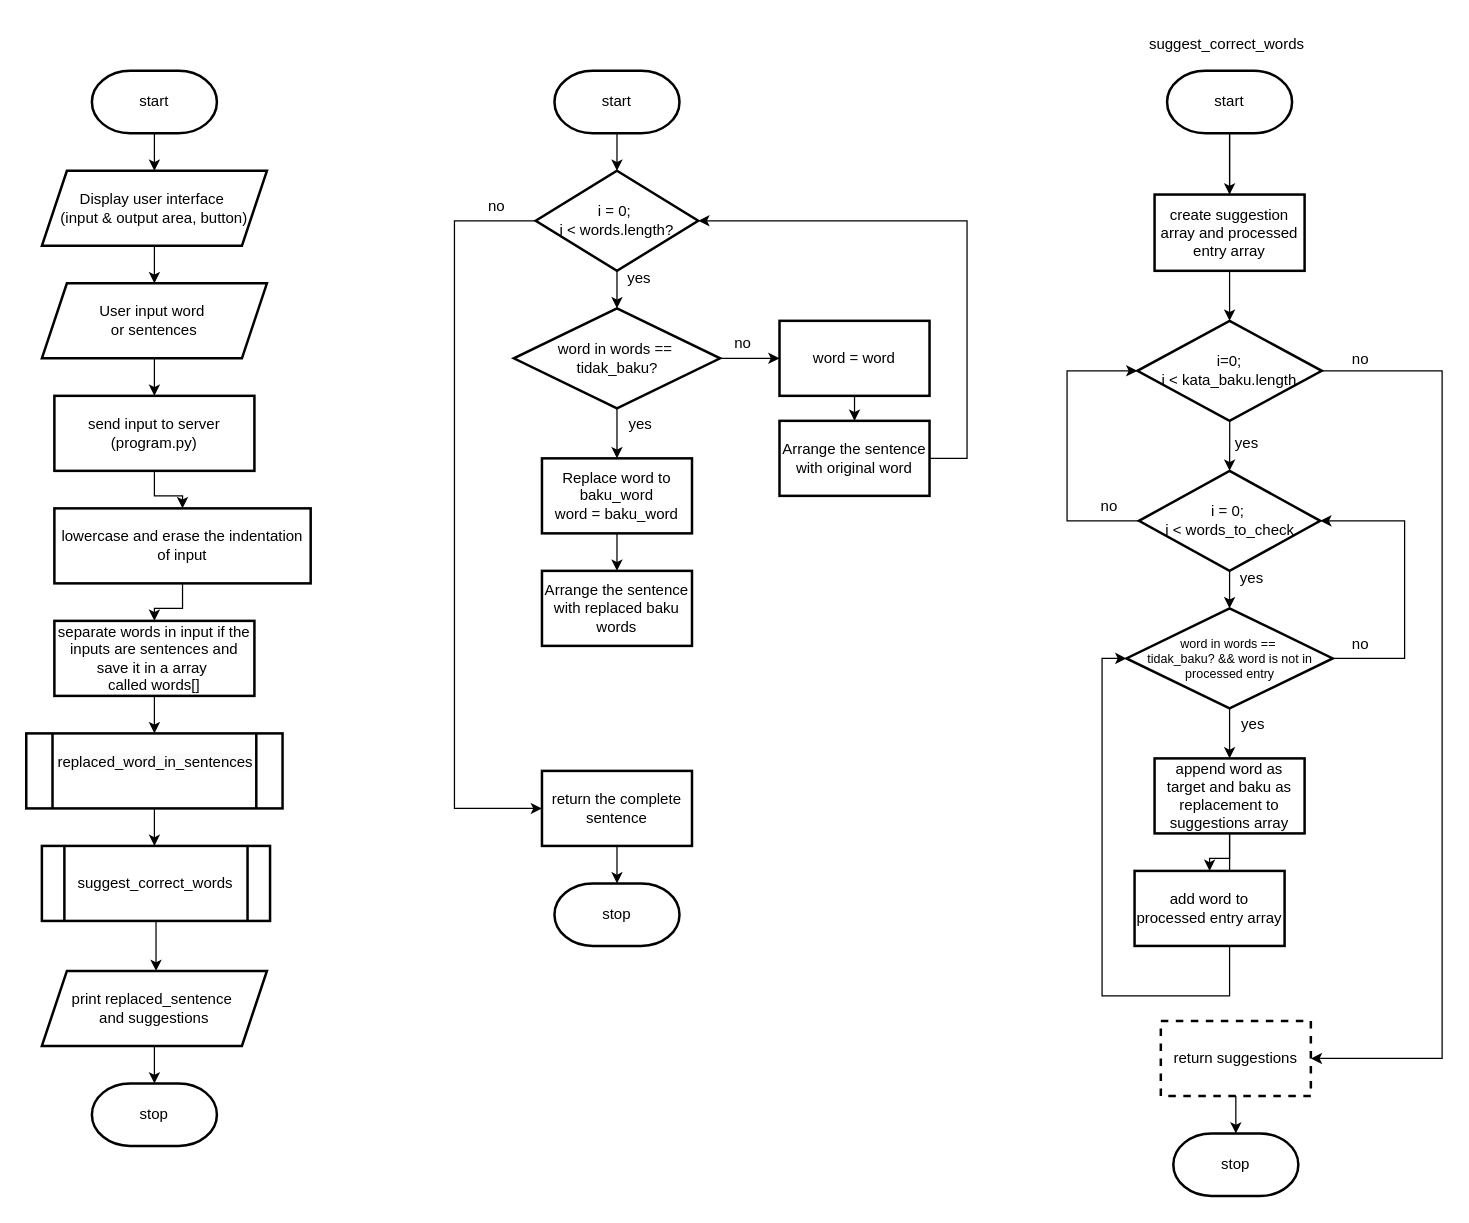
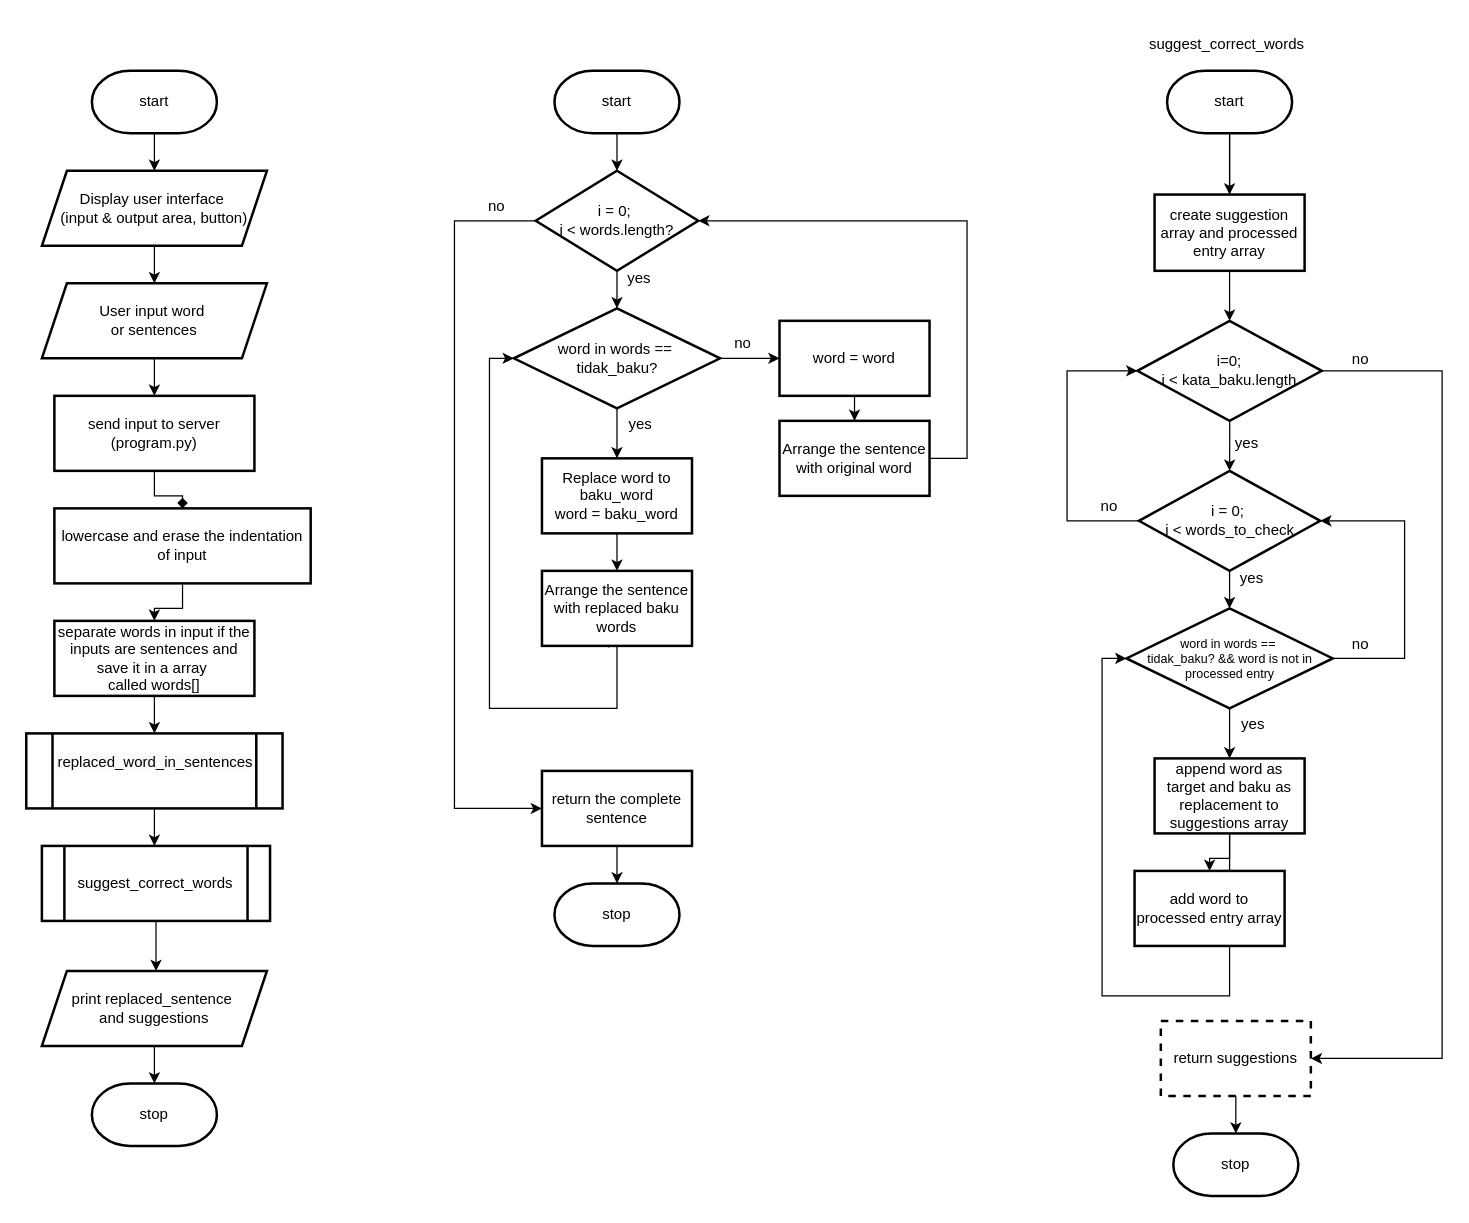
  <mxCell id="0" />
  <mxCell id="1" parent="0" />
  <mxCell id="2" value="" style="edgeStyle=orthogonalEdgeStyle;rounded=0;orthogonalLoop=1;jettySize=auto;html=1;" edge="1" parent="1" source="3" target="5"><mxGeometry relative="1" as="geometry" /></mxCell>
  <mxCell id="3" value="start" style="strokeWidth=2;html=1;shape=mxgraph.flowchart.terminator;whiteSpace=wrap;" vertex="1" parent="1"><mxGeometry x="73" y="56" width="100" height="50" as="geometry" /></mxCell>
  <mxCell id="4" value="" style="edgeStyle=orthogonalEdgeStyle;rounded=0;orthogonalLoop=1;jettySize=auto;html=1;" edge="1" parent="1" source="5" target="7"><mxGeometry relative="1" as="geometry" /></mxCell>
  <mxCell id="5" value="Display user interface&amp;nbsp;&lt;div&gt;(input &amp;amp; output area, button)&lt;/div&gt;" style="shape=parallelogram;perimeter=parallelogramPerimeter;whiteSpace=wrap;html=1;fixedSize=1;strokeWidth=2;" vertex="1" parent="1"><mxGeometry x="33" y="136" width="180" height="60" as="geometry" /></mxCell>
  <mxCell id="6" value="" style="edgeStyle=orthogonalEdgeStyle;rounded=0;orthogonalLoop=1;jettySize=auto;html=1;" edge="1" parent="1" source="7" target="9"><mxGeometry relative="1" as="geometry" /></mxCell>
  <mxCell id="7" value="User input word&amp;nbsp;&lt;div&gt;or sentences&lt;/div&gt;" style="shape=parallelogram;perimeter=parallelogramPerimeter;whiteSpace=wrap;html=1;fixedSize=1;strokeWidth=2;" vertex="1" parent="1"><mxGeometry x="33" y="226" width="180" height="60" as="geometry" /></mxCell>
- <mxCell id="8" value="" style="edgeStyle=orthogonalEdgeStyle;rounded=0;orthogonalLoop=1;jettySize=auto;html=1;" edge="1" parent="1" source="9" target="11"><mxGeometry relative="1" as="geometry" /></mxCell>
+ <mxCell id="8" value="" style="edgeStyle=orthogonalEdgeStyle;rounded=0;orthogonalLoop=1;jettySize=auto;html=1;endArrow=diamond;" edge="1" parent="1" source="9" target="11"><mxGeometry relative="1" as="geometry" /></mxCell>
  <mxCell id="9" value="send input to server (program.py)" style="whiteSpace=wrap;html=1;strokeWidth=2;" vertex="1" parent="1"><mxGeometry x="43" y="316" width="160" height="60" as="geometry" /></mxCell>
  <mxCell id="10" value="" style="edgeStyle=orthogonalEdgeStyle;rounded=0;orthogonalLoop=1;jettySize=auto;html=1;" edge="1" parent="1" source="14"><mxGeometry relative="1" as="geometry"><mxPoint x="123" y="586" as="targetPoint" /></mxGeometry></mxCell>
  <mxCell id="11" value="lowercase and erase the indentation of input" style="whiteSpace=wrap;html=1;strokeWidth=2;" vertex="1" parent="1"><mxGeometry x="43" y="406" width="205" height="60" as="geometry" /></mxCell>
  <mxCell id="12" value="" style="edgeStyle=orthogonalEdgeStyle;rounded=0;orthogonalLoop=1;jettySize=auto;html=1;" edge="1" parent="1"><mxGeometry relative="1" as="geometry"><mxPoint x="123" y="646" as="sourcePoint" /><mxPoint x="123" y="676" as="targetPoint" /></mxGeometry></mxCell>
  <mxCell id="13" value="" style="edgeStyle=orthogonalEdgeStyle;rounded=0;orthogonalLoop=1;jettySize=auto;html=1;" edge="1" parent="1" source="11" target="14"><mxGeometry relative="1" as="geometry"><mxPoint x="123" y="466" as="sourcePoint" /><mxPoint x="123" y="556" as="targetPoint" /></mxGeometry></mxCell>
  <mxCell id="14" value="separate words in input if the inputs are sentences and save it in a array&amp;nbsp;&lt;div&gt;called words[]&lt;/div&gt;" style="whiteSpace=wrap;html=1;strokeWidth=2;" vertex="1" parent="1"><mxGeometry x="43" y="496" width="160" height="60" as="geometry" /></mxCell>
  <mxCell id="15" value="&#10;&lt;span style=&quot;color: rgb(0, 0, 0); font-family: Helvetica; font-size: 12px; font-style: normal; font-variant-ligatures: normal; font-variant-caps: normal; font-weight: 400; letter-spacing: normal; orphans: 2; text-align: center; text-indent: 0px; text-transform: none; widows: 2; word-spacing: 0px; -webkit-text-stroke-width: 0px; white-space: normal; background-color: rgb(251, 251, 251); text-decoration-thickness: initial; text-decoration-style: initial; text-decoration-color: initial; display: inline !important; float: none;&quot;&gt;replaced_word_in_sentences&lt;/span&gt;&#10;&#10;" style="shape=process;whiteSpace=wrap;html=1;backgroundOutline=1;strokeWidth=2;" vertex="1" parent="1"><mxGeometry x="20.5" y="586" width="205" height="60" as="geometry" /></mxCell>
  <mxCell id="16" style="edgeStyle=orthogonalEdgeStyle;rounded=0;orthogonalLoop=1;jettySize=auto;html=1;entryX=0.5;entryY=0;entryDx=0;entryDy=0;" edge="1" parent="1" source="17" target="19"><mxGeometry relative="1" as="geometry" /></mxCell>
  <mxCell id="17" value="start" style="strokeWidth=2;html=1;shape=mxgraph.flowchart.terminator;whiteSpace=wrap;" vertex="1" parent="1"><mxGeometry x="443" y="56" width="100" height="50" as="geometry" /></mxCell>
  <mxCell id="18" value="" style="edgeStyle=orthogonalEdgeStyle;rounded=0;orthogonalLoop=1;jettySize=auto;html=1;" edge="1" parent="1" source="19" target="23"><mxGeometry relative="1" as="geometry" /></mxCell>
  <mxCell id="19" value="i = 0;&amp;nbsp;&lt;div&gt;i &amp;lt; words.length?&lt;/div&gt;" style="rhombus;whiteSpace=wrap;html=1;strokeWidth=2;" vertex="1" parent="1"><mxGeometry x="428" y="136" width="130" height="80" as="geometry" /></mxCell>
  <mxCell id="20" value="" style="edgeStyle=orthogonalEdgeStyle;rounded=0;orthogonalLoop=1;jettySize=auto;html=1;" edge="1" parent="1" source="23" target="25"><mxGeometry relative="1" as="geometry" /></mxCell>
  <mxCell id="21" style="edgeStyle=orthogonalEdgeStyle;rounded=0;orthogonalLoop=1;jettySize=auto;html=1;entryX=0;entryY=0.5;entryDx=0;entryDy=0;exitX=0;exitY=0.5;exitDx=0;exitDy=0;" edge="1" parent="1" source="19" target="34"><mxGeometry relative="1" as="geometry"><mxPoint x="413" y="186" as="sourcePoint" /><Array as="points"><mxPoint x="363" y="176" /><mxPoint x="363" y="646" /></Array></mxGeometry></mxCell>
  <mxCell id="22" value="" style="edgeStyle=orthogonalEdgeStyle;rounded=0;orthogonalLoop=1;jettySize=auto;html=1;" edge="1" parent="1" source="23" target="37"><mxGeometry relative="1" as="geometry" /></mxCell>
  <mxCell id="23" value="word in words ==&amp;nbsp;&lt;div&gt;tidak_baku?&lt;/div&gt;" style="rhombus;whiteSpace=wrap;html=1;strokeWidth=2;" vertex="1" parent="1"><mxGeometry x="410.5" y="246" width="165" height="80" as="geometry" /></mxCell>
  <mxCell id="24" value="" style="edgeStyle=orthogonalEdgeStyle;rounded=0;orthogonalLoop=1;jettySize=auto;html=1;" edge="1" parent="1" source="25" target="26"><mxGeometry relative="1" as="geometry" /></mxCell>
  <mxCell id="25" value="Replace word to baku_word&lt;div&gt;word = baku_word&lt;/div&gt;" style="whiteSpace=wrap;html=1;strokeWidth=2;" vertex="1" parent="1"><mxGeometry x="433" y="366" width="120" height="60" as="geometry" /></mxCell>
  <mxCell id="26" value="Arrange the sentence with replaced baku words" style="whiteSpace=wrap;html=1;strokeWidth=2;" vertex="1" parent="1"><mxGeometry x="433" y="456" width="120" height="60" as="geometry" /></mxCell>
+ <mxCell id="27" style="edgeStyle=orthogonalEdgeStyle;rounded=0;orthogonalLoop=1;jettySize=auto;html=1;entryX=0;entryY=0.5;entryDx=0;entryDy=0;exitX=0.444;exitY=1.022;exitDx=0;exitDy=0;exitPerimeter=0;" edge="1" parent="1" source="26" target="23"><mxGeometry relative="1" as="geometry"><mxPoint x="433" y="566" as="sourcePoint" /><Array as="points"><mxPoint x="486" y="516" /><mxPoint x="493" y="516" /><mxPoint x="493" y="566" /><mxPoint x="391" y="566" /><mxPoint x="391" y="286" /></Array></mxGeometry></mxCell>
  <mxCell id="28" value="" style="edgeStyle=orthogonalEdgeStyle;rounded=0;orthogonalLoop=1;jettySize=auto;html=1;" edge="1" parent="1" source="29"><mxGeometry relative="1" as="geometry"><mxPoint x="124.3" y="776" as="targetPoint" /></mxGeometry></mxCell>
  <mxCell id="29" value="suggest_correct_words" style="shape=process;whiteSpace=wrap;html=1;backgroundOutline=1;strokeWidth=2;" vertex="1" parent="1"><mxGeometry x="33" y="676" width="182.5" height="60" as="geometry" /></mxCell>
  <mxCell id="30" value="" style="edgeStyle=orthogonalEdgeStyle;rounded=0;orthogonalLoop=1;jettySize=auto;html=1;" edge="1" parent="1" source="31" target="32"><mxGeometry relative="1" as="geometry" /></mxCell>
  <mxCell id="31" value="print replaced_sentence&amp;nbsp;&lt;div&gt;and suggestions&lt;/div&gt;" style="shape=parallelogram;perimeter=parallelogramPerimeter;whiteSpace=wrap;html=1;fixedSize=1;strokeWidth=2;" vertex="1" parent="1"><mxGeometry x="33" y="776" width="180" height="60" as="geometry" /></mxCell>
  <mxCell id="32" value="stop" style="strokeWidth=2;html=1;shape=mxgraph.flowchart.terminator;whiteSpace=wrap;" vertex="1" parent="1"><mxGeometry x="73" y="866" width="100" height="50" as="geometry" /></mxCell>
  <mxCell id="33" value="" style="edgeStyle=orthogonalEdgeStyle;rounded=0;orthogonalLoop=1;jettySize=auto;html=1;" edge="1" parent="1" source="34" target="35"><mxGeometry relative="1" as="geometry" /></mxCell>
  <mxCell id="34" value="return the complete sentence" style="whiteSpace=wrap;html=1;strokeWidth=2;" vertex="1" parent="1"><mxGeometry x="433" y="616" width="120" height="60" as="geometry" /></mxCell>
  <mxCell id="35" value="stop" style="strokeWidth=2;html=1;shape=mxgraph.flowchart.terminator;whiteSpace=wrap;" vertex="1" parent="1"><mxGeometry x="443" y="706" width="100" height="50" as="geometry" /></mxCell>
  <mxCell id="36" value="" style="edgeStyle=orthogonalEdgeStyle;rounded=0;orthogonalLoop=1;jettySize=auto;html=1;" edge="1" parent="1" source="37" target="39"><mxGeometry relative="1" as="geometry" /></mxCell>
  <mxCell id="37" value="word = word" style="whiteSpace=wrap;html=1;strokeWidth=2;" vertex="1" parent="1"><mxGeometry x="623" y="256" width="120" height="60" as="geometry" /></mxCell>
  <mxCell id="38" style="edgeStyle=orthogonalEdgeStyle;rounded=0;orthogonalLoop=1;jettySize=auto;html=1;entryX=1;entryY=0.5;entryDx=0;entryDy=0;" edge="1" parent="1" source="39" target="19"><mxGeometry relative="1" as="geometry"><Array as="points"><mxPoint x="773" y="366" /><mxPoint x="773" y="176" /></Array></mxGeometry></mxCell>
  <mxCell id="39" value="Arrange the sentence with original word" style="whiteSpace=wrap;html=1;strokeWidth=2;" vertex="1" parent="1"><mxGeometry x="623" y="336" width="120" height="60" as="geometry" /></mxCell>
  <mxCell id="40" value="yes" style="text;html=1;align=center;verticalAlign=middle;whiteSpace=wrap;rounded=0;" vertex="1" parent="1"><mxGeometry x="481" y="207" width="60" height="30" as="geometry" /></mxCell>
  <mxCell id="41" value="no" style="text;html=1;align=center;verticalAlign=middle;whiteSpace=wrap;rounded=0;" vertex="1" parent="1"><mxGeometry x="367" y="150" width="60" height="30" as="geometry" /></mxCell>
  <mxCell id="42" value="yes" style="text;html=1;align=center;verticalAlign=middle;whiteSpace=wrap;rounded=0;" vertex="1" parent="1"><mxGeometry x="482" y="324" width="60" height="30" as="geometry" /></mxCell>
  <mxCell id="43" value="no" style="text;html=1;align=center;verticalAlign=middle;whiteSpace=wrap;rounded=0;" vertex="1" parent="1"><mxGeometry x="564" y="259" width="60" height="30" as="geometry" /></mxCell>
  <mxCell id="44" style="edgeStyle=orthogonalEdgeStyle;rounded=0;orthogonalLoop=1;jettySize=auto;html=1;entryX=0.5;entryY=0;entryDx=0;entryDy=0;" edge="1" parent="1" source="65" target="48"><mxGeometry relative="1" as="geometry" /></mxCell>
  <mxCell id="45" style="edgeStyle=orthogonalEdgeStyle;rounded=0;orthogonalLoop=1;jettySize=auto;html=1;" edge="1" parent="1" source="46" target="66"><mxGeometry relative="1" as="geometry" /></mxCell>
  <mxCell id="46" value="start" style="strokeWidth=2;html=1;shape=mxgraph.flowchart.terminator;whiteSpace=wrap;" vertex="1" parent="1"><mxGeometry x="933" y="56" width="100" height="50" as="geometry" /></mxCell>
  <mxCell id="47" value="" style="edgeStyle=orthogonalEdgeStyle;rounded=0;orthogonalLoop=1;jettySize=auto;html=1;" edge="1" parent="1" source="48" target="52"><mxGeometry relative="1" as="geometry" /></mxCell>
  <mxCell id="48" value="i = 0;&amp;nbsp;&lt;div&gt;i &amp;lt; words_to_check&lt;/div&gt;" style="rhombus;whiteSpace=wrap;html=1;strokeWidth=2;" vertex="1" parent="1"><mxGeometry x="910.5" y="376" width="145" height="80" as="geometry" /></mxCell>
  <mxCell id="49" value="" style="edgeStyle=orthogonalEdgeStyle;rounded=0;orthogonalLoop=1;jettySize=auto;html=1;" edge="1" parent="1" source="52" target="54"><mxGeometry relative="1" as="geometry" /></mxCell>
  <mxCell id="50" style="edgeStyle=orthogonalEdgeStyle;rounded=0;orthogonalLoop=1;jettySize=auto;html=1;exitX=0;exitY=0.5;exitDx=0;exitDy=0;entryX=0;entryY=0.5;entryDx=0;entryDy=0;" edge="1" parent="1" source="48" target="65"><mxGeometry relative="1" as="geometry"><mxPoint x="903" y="426" as="sourcePoint" /><Array as="points"><mxPoint x="853" y="416" /><mxPoint x="853" y="296" /></Array><mxPoint x="833" y="266" as="targetPoint" /></mxGeometry></mxCell>
  <mxCell id="51" value="" style="edgeStyle=orthogonalEdgeStyle;rounded=0;orthogonalLoop=1;jettySize=auto;html=1;entryX=1;entryY=0.5;entryDx=0;entryDy=0;" edge="1" parent="1" source="52" target="48"><mxGeometry relative="1" as="geometry"><mxPoint x="1113" y="526" as="targetPoint" /><Array as="points"><mxPoint x="1123" y="526" /><mxPoint x="1123" y="416" /></Array></mxGeometry></mxCell>
  <mxCell id="52" value="word in words ==&amp;nbsp;&lt;div style=&quot;font-size: 10px;&quot;&gt;tidak_baku? &amp;amp;&amp;amp; word is not in processed entry&lt;/div&gt;" style="rhombus;whiteSpace=wrap;html=1;strokeWidth=2;spacing=1;fontSize=10;" vertex="1" parent="1"><mxGeometry x="900.5" y="486" width="165" height="80" as="geometry" /></mxCell>
  <mxCell id="53" style="edgeStyle=orthogonalEdgeStyle;rounded=0;orthogonalLoop=1;jettySize=auto;html=1;" edge="1" parent="1" source="54" target="67"><mxGeometry relative="1" as="geometry" /></mxCell>
  <mxCell id="54" value="append word as target and baku as replacement to suggestions array" style="whiteSpace=wrap;html=1;strokeWidth=2;" vertex="1" parent="1"><mxGeometry x="923" y="606" width="120" height="60" as="geometry" /></mxCell>
  <mxCell id="55" style="edgeStyle=orthogonalEdgeStyle;rounded=0;orthogonalLoop=1;jettySize=auto;html=1;entryX=0;entryY=0.5;entryDx=0;entryDy=0;exitX=0.5;exitY=1;exitDx=0;exitDy=0;" edge="1" parent="1" source="54" target="52"><mxGeometry relative="1" as="geometry"><mxPoint x="1146.28" y="787.32" as="sourcePoint" /><Array as="points"><mxPoint x="983" y="796" /><mxPoint x="881" y="796" /><mxPoint x="881" y="526" /></Array></mxGeometry></mxCell>
  <mxCell id="56" value="" style="edgeStyle=orthogonalEdgeStyle;rounded=0;orthogonalLoop=1;jettySize=auto;html=1;" edge="1" parent="1" source="57" target="58"><mxGeometry relative="1" as="geometry" /></mxCell>
  <mxCell id="57" value="return suggestions" style="whiteSpace=wrap;html=1;strokeWidth=2;dashed=1;" vertex="1" parent="1"><mxGeometry x="928" y="816" width="120" height="60" as="geometry" /></mxCell>
  <mxCell id="58" value="stop" style="strokeWidth=2;html=1;shape=mxgraph.flowchart.terminator;whiteSpace=wrap;" vertex="1" parent="1"><mxGeometry x="938" y="906" width="100" height="50" as="geometry" /></mxCell>
  <mxCell id="59" value="yes" style="text;html=1;align=center;verticalAlign=middle;whiteSpace=wrap;rounded=0;" vertex="1" parent="1"><mxGeometry x="971" y="447" width="60" height="30" as="geometry" /></mxCell>
  <mxCell id="60" value="no" style="text;html=1;align=center;verticalAlign=middle;whiteSpace=wrap;rounded=0;" vertex="1" parent="1"><mxGeometry x="857" y="390" width="60" height="30" as="geometry" /></mxCell>
  <mxCell id="61" value="yes" style="text;html=1;align=center;verticalAlign=middle;whiteSpace=wrap;rounded=0;" vertex="1" parent="1"><mxGeometry x="972" y="564" width="60" height="30" as="geometry" /></mxCell>
  <mxCell id="62" value="no" style="text;html=1;align=center;verticalAlign=middle;whiteSpace=wrap;rounded=0;" vertex="1" parent="1"><mxGeometry x="1058" y="500" width="60" height="30" as="geometry" /></mxCell>
  <mxCell id="63" value="" style="edgeStyle=orthogonalEdgeStyle;rounded=0;orthogonalLoop=1;jettySize=auto;html=1;entryX=0.5;entryY=0;entryDx=0;entryDy=0;" edge="1" parent="1" source="46" target="65"><mxGeometry relative="1" as="geometry"><mxPoint x="983" y="106" as="sourcePoint" /><mxPoint x="983" y="376" as="targetPoint" /></mxGeometry></mxCell>
  <mxCell id="64" style="edgeStyle=orthogonalEdgeStyle;rounded=0;orthogonalLoop=1;jettySize=auto;html=1;entryX=1;entryY=0.5;entryDx=0;entryDy=0;" edge="1" parent="1" source="65" target="57"><mxGeometry relative="1" as="geometry"><Array as="points"><mxPoint x="1153" y="296" /><mxPoint x="1153" y="846" /></Array></mxGeometry></mxCell>
  <mxCell id="65" value="i=0;&lt;div&gt;i &amp;lt; kata_baku.length&lt;/div&gt;" style="rhombus;whiteSpace=wrap;html=1;strokeWidth=2;" vertex="1" parent="1"><mxGeometry x="909.25" y="256" width="147.5" height="80" as="geometry" /></mxCell>
  <mxCell id="66" value="create suggestion array and processed entry array" style="rounded=0;whiteSpace=wrap;html=1;strokeWidth=2;" vertex="1" parent="1"><mxGeometry x="923" y="155" width="120" height="61" as="geometry" /></mxCell>
  <mxCell id="67" value="add word to processed entry array" style="whiteSpace=wrap;html=1;strokeWidth=2;" vertex="1" parent="1"><mxGeometry x="907" y="696" width="120" height="60" as="geometry" /></mxCell>
  <mxCell id="68" value="yes" style="text;html=1;align=center;verticalAlign=middle;whiteSpace=wrap;rounded=0;" vertex="1" parent="1"><mxGeometry x="967" y="339" width="60" height="30" as="geometry" /></mxCell>
  <mxCell id="69" value="no" style="text;html=1;align=center;verticalAlign=middle;whiteSpace=wrap;rounded=0;" vertex="1" parent="1"><mxGeometry x="1058" y="272" width="60" height="30" as="geometry" /></mxCell>
  <mxCell id="70" value="suggest_correct_words" style="text;html=1;align=center;verticalAlign=middle;whiteSpace=wrap;rounded=0;" vertex="1" parent="1"><mxGeometry x="951" y="20" width="60" height="30" as="geometry" /></mxCell>
